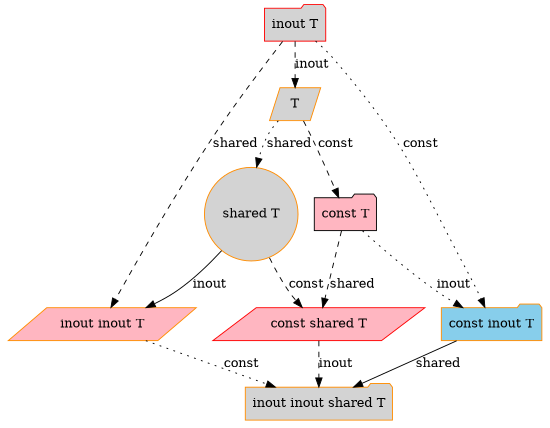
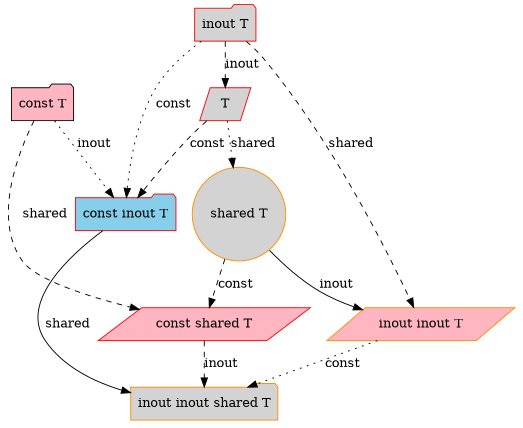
  digraph {
    rankdir=TB
    node [color=darkorange fillcolor=lightgrey shape=folder style=filled]
    edge [style=dashed]
-   T [shape=parallelogram]
+   T [color=red shape=parallelogram]
    "const T" [color=black fillcolor=lightpink]
    "shared T" [shape=circle]
-   "const inout T" [fillcolor=skyblue]
+   "const inout T" [color=red fillcolor=skyblue]
    "const shared T" [color=red fillcolor=lightpink shape=parallelogram]
    "inout T" [color=red]
    n7 [fillcolor=lightpink label="inout inout T" shape=parallelogram]
    n8 [label="inout inout shared T"]
-   T -> "const T" [label=const]
+   T -> "const inout T" [label=const]
    T -> "shared T" [label=shared style=dotted]
    "const T" -> "const inout T" [label=inout style=dotted]
    "const T" -> "const shared T" [label=shared]
    "shared T" -> "const shared T" [label=const]
    "shared T" -> n7 [label=inout style=solid]
    "const inout T" -> n8 [label=shared style=solid]
    "const shared T" -> n8 [label=inout]
    "inout T" -> T [label=inout]
    "inout T" -> "const inout T" [label=const style=dotted]
    "inout T" -> n7 [label=shared]
    n7 -> n8 [label=const style=dotted]
  }
